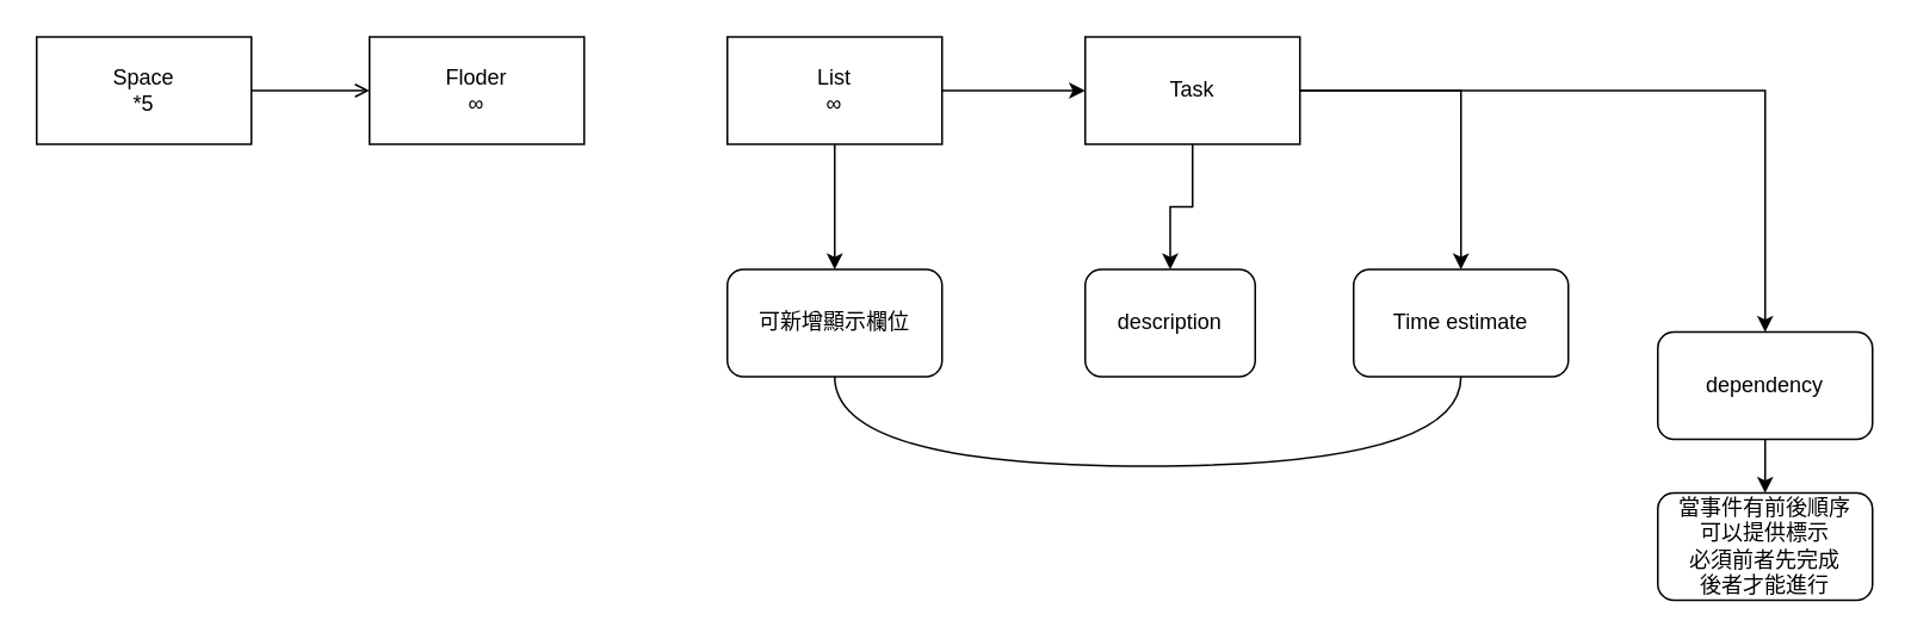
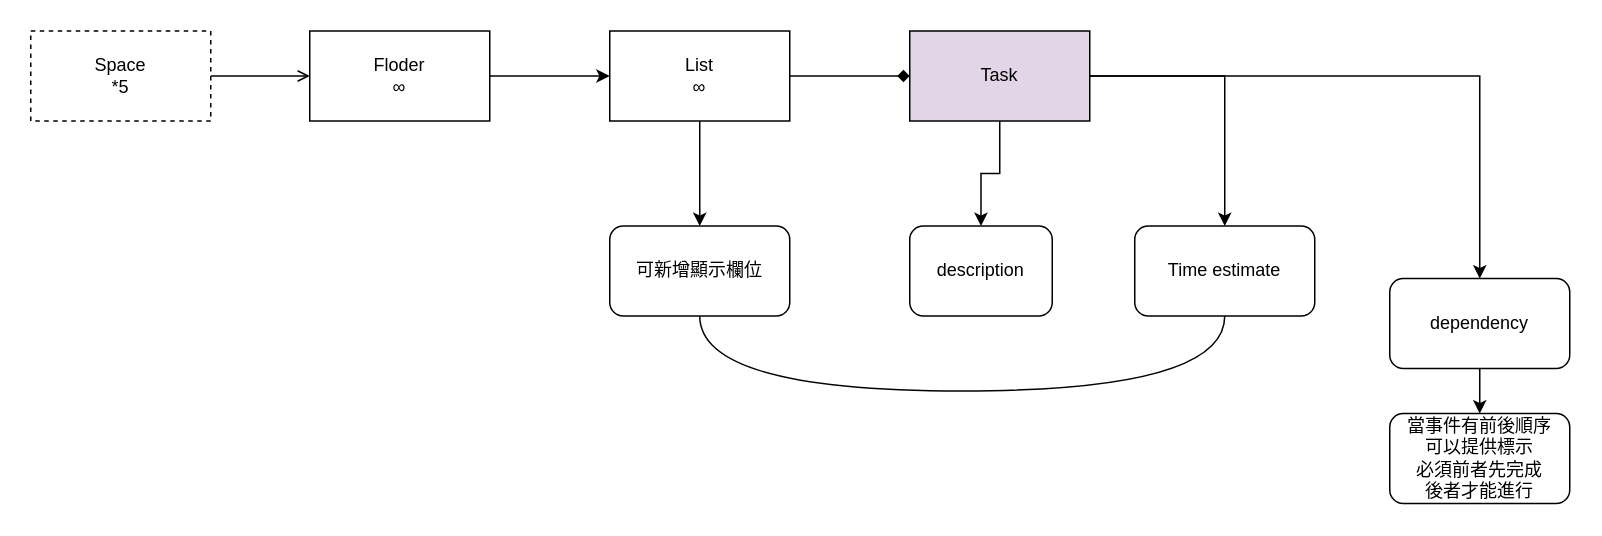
  <mxCell id="0" />
  <mxCell id="1" parent="0" />
  <mxCell id="2" value="當事件有前後順序&lt;div&gt;可以提供標示&lt;/div&gt;&lt;div&gt;必須前者先完成&lt;/div&gt;&lt;div&gt;後者才能進行&lt;/div&gt;" style="whiteSpace=wrap;html=1;glass=0;shadow=0;rounded=1;" vertex="1" parent="1"><mxGeometry x="926" y="275" width="120" height="60" as="geometry" /></mxCell>
+ <mxCell id="3" value="" style="edgeStyle=orthogonalEdgeStyle;rounded=0;orthogonalLoop=1;jettySize=auto;html=1;" edge="1" parent="1" source="4" target="7"><mxGeometry relative="1" as="geometry" /></mxCell>
  <mxCell id="4" value="Floder&lt;div&gt;∞&lt;br&gt;&lt;/div&gt;" style="whiteSpace=wrap;html=1;" vertex="1" parent="1"><mxGeometry x="206" y="20" width="120" height="60" as="geometry" /></mxCell>
  <mxCell id="5" value="" style="edgeStyle=orthogonalEdgeStyle;rounded=0;orthogonalLoop=1;jettySize=auto;html=1;" edge="1" parent="1" source="7" target="12"><mxGeometry relative="1" as="geometry" /></mxCell>
- <mxCell id="6" value="" style="edgeStyle=orthogonalEdgeStyle;rounded=0;orthogonalLoop=1;jettySize=auto;html=1;" edge="1" parent="1" source="7" target="16"><mxGeometry relative="1" as="geometry" /></mxCell>
+ <mxCell id="6" value="" style="edgeStyle=orthogonalEdgeStyle;rounded=0;orthogonalLoop=1;jettySize=auto;html=1;endArrow=diamond;" edge="1" parent="1" source="7" target="16"><mxGeometry relative="1" as="geometry" /></mxCell>
  <mxCell id="7" value="List&lt;div&gt;∞&lt;br&gt;&lt;/div&gt;" style="whiteSpace=wrap;html=1;" vertex="1" parent="1"><mxGeometry x="406" y="20" width="120" height="60" as="geometry" /></mxCell>
  <mxCell id="8" value="" style="edgeStyle=orthogonalEdgeStyle;rounded=0;orthogonalLoop=1;jettySize=auto;html=1;endArrow=open;" edge="1" parent="1" source="9" target="4"><mxGeometry relative="1" as="geometry" /></mxCell>
- <mxCell id="9" value="Space&lt;div&gt;*5&lt;/div&gt;" style="whiteSpace=wrap;html=1;" vertex="1" parent="1"><mxGeometry x="20" y="20" width="120" height="60" as="geometry" /></mxCell>
+ <mxCell id="9" value="Space&lt;div&gt;*5&lt;/div&gt;" style="whiteSpace=wrap;html=1;dashed=1;" vertex="1" parent="1"><mxGeometry x="20" y="20" width="120" height="60" as="geometry" /></mxCell>
  <mxCell id="10" value="Time estimate" style="whiteSpace=wrap;html=1;rounded=1;" vertex="1" parent="1"><mxGeometry x="756" y="150" width="120" height="60" as="geometry" /></mxCell>
  <mxCell id="11" style="edgeStyle=orthogonalEdgeStyle;rounded=0;orthogonalLoop=1;jettySize=auto;html=1;exitX=0.5;exitY=1;exitDx=0;exitDy=0;entryX=0.5;entryY=1;entryDx=0;entryDy=0;curved=1;endArrow=none;endFill=0;" edge="1" parent="1" source="12" target="10"><mxGeometry relative="1" as="geometry"><Array as="points"><mxPoint x="466" y="260" /><mxPoint x="816" y="260" /></Array></mxGeometry></mxCell>
  <mxCell id="12" value="可新增顯示欄位" style="whiteSpace=wrap;html=1;rounded=1;" vertex="1" parent="1"><mxGeometry x="406" y="150" width="120" height="60" as="geometry" /></mxCell>
  <mxCell id="13" value="" style="edgeStyle=orthogonalEdgeStyle;rounded=0;orthogonalLoop=1;jettySize=auto;html=1;" edge="1" parent="1" source="16" target="17"><mxGeometry relative="1" as="geometry" /></mxCell>
  <mxCell id="14" style="edgeStyle=orthogonalEdgeStyle;rounded=0;orthogonalLoop=1;jettySize=auto;html=1;exitX=1;exitY=0.5;exitDx=0;exitDy=0;entryX=0.5;entryY=0;entryDx=0;entryDy=0;" edge="1" parent="1" source="16" target="10"><mxGeometry relative="1" as="geometry" /></mxCell>
  <mxCell id="15" value="" style="edgeStyle=orthogonalEdgeStyle;rounded=0;orthogonalLoop=1;jettySize=auto;html=1;" edge="1" parent="1" source="16" target="19"><mxGeometry relative="1" as="geometry" /></mxCell>
- <mxCell id="16" value="Task" style="whiteSpace=wrap;html=1;" vertex="1" parent="1"><mxGeometry x="606" y="20" width="120" height="60" as="geometry" /></mxCell>
+ <mxCell id="16" value="Task" style="whiteSpace=wrap;html=1;fillColor=#e1d5e7;" vertex="1" parent="1"><mxGeometry x="606" y="20" width="120" height="60" as="geometry" /></mxCell>
  <mxCell id="17" value="description" style="whiteSpace=wrap;html=1;rounded=1;" vertex="1" parent="1"><mxGeometry x="606" y="150" width="95" height="60" as="geometry" /></mxCell>
  <mxCell id="18" value="" style="edgeStyle=orthogonalEdgeStyle;rounded=0;orthogonalLoop=1;jettySize=auto;html=1;" edge="1" parent="1" source="19" target="2"><mxGeometry relative="1" as="geometry" /></mxCell>
  <mxCell id="19" value="&lt;div&gt;&lt;span style=&quot;background-color: initial;&quot;&gt;dependency&lt;/span&gt;&lt;br&gt;&lt;/div&gt;" style="whiteSpace=wrap;html=1;rounded=1;" vertex="1" parent="1"><mxGeometry x="926" y="185" width="120" height="60" as="geometry" /></mxCell>
